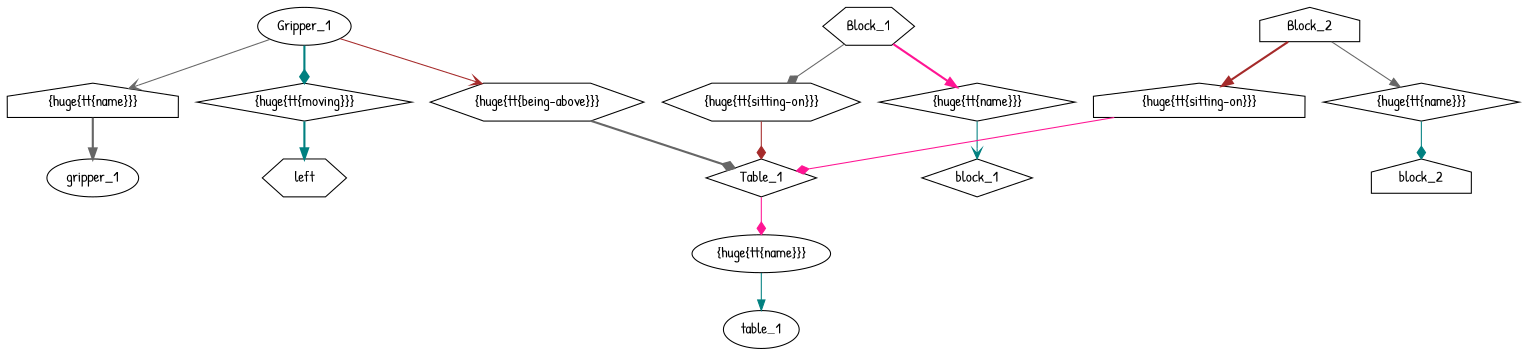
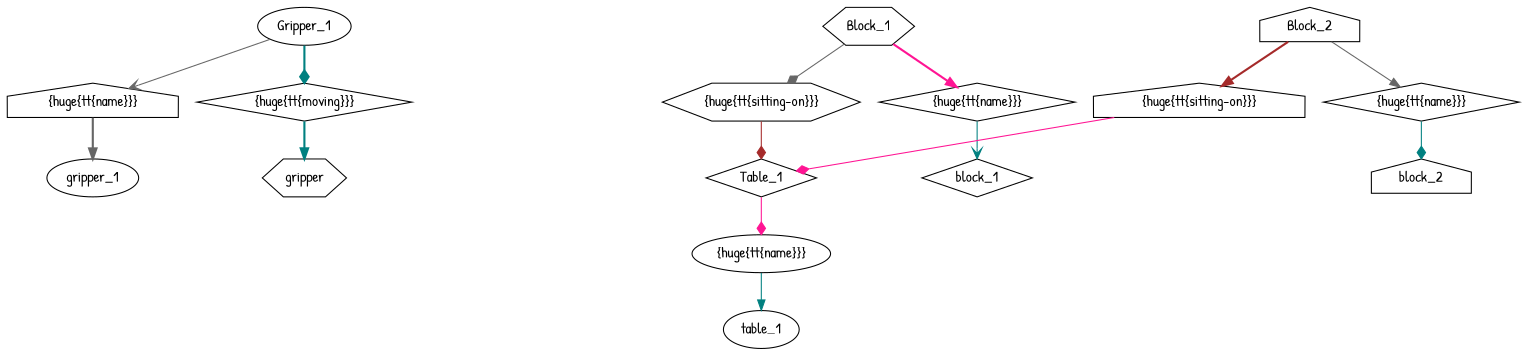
  digraph {
    fontname="Patrick Hand"
    node [color="#000000" fillcolor=white fontname="Patrick Hand" shape=diamond style=filled]
    edge [arrowhead=diamond color=gray40 fontname="Patrick Hand" style=solid]
    Gripper_1 [shape=ellipse texlbl="{\huge{\tt{Gripper}}}"]
    n2 [label="{\huge{\tt{name}}}" shape=house]
-   n3 [label="{\huge{\tt{being-above}}}" shape=hexagon]
    n4 [label="{\huge{\tt{moving}}}"]
    gripper_1 [shape=ellipse texlbl="{\huge{\tt{gripper-1}}}"]
    Table_1 [texlbl="{\huge{\tt{Table}}}"]
-   left [shape=hexagon texlbl="{\huge{\tt{left}}}"]
+   left [shape=hexagon texlbl="{\huge{\tt{left}}}" label=gripper]
    Block_1 [shape=hexagon texlbl="{\huge{\tt{Block}}}"]
    n9 [label="{\huge{\tt{name}}}"]
    n10 [label="{\huge{\tt{sitting-on}}}" shape=hexagon]
    block_1 [texlbl="{\huge{\tt{block-1}}}"]
    Block_2 [shape=house texlbl="{\huge{\tt{Block}}}"]
    n13 [label="{\huge{\tt{name}}}"]
    n14 [label="{\huge{\tt{sitting-on}}}" shape=house]
    block_2 [shape=house texlbl="{\huge{\tt{block-2}}}"]
    n16 [label="{\huge{\tt{name}}}" shape=ellipse]
    table_1 [shape=ellipse texlbl="{\huge{\tt{table-1}}}"]
    Gripper_1 -> n2 [arrowhead=vee]
-   Gripper_1 -> n3 [arrowhead=vee color=brown]
    Gripper_1 -> n4 [color=teal style=bold]
    n2 -> gripper_1 [arrowhead=normal style=bold]
-   n3 -> Table_1 [style=bold]
    n4 -> left [arrowhead=normal color=teal style=bold]
    Table_1 -> n16 [color=deeppink]
    Block_1 -> n9 [arrowhead=normal color=deeppink style=bold]
    Block_1 -> n10
    n9 -> block_1 [arrowhead=vee color=teal]
    n10 -> Table_1 [color=brown]
    Block_2 -> n13 [arrowhead=normal]
    Block_2 -> n14 [arrowhead=normal color=brown style=bold]
    n13 -> block_2 [color=teal]
    n14 -> Table_1 [color=deeppink]
    n16 -> table_1 [arrowhead=normal color=teal]
  }
